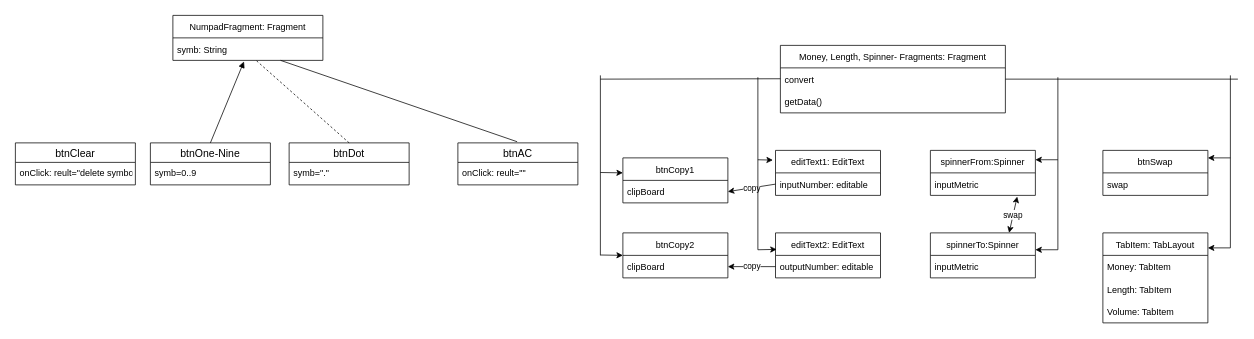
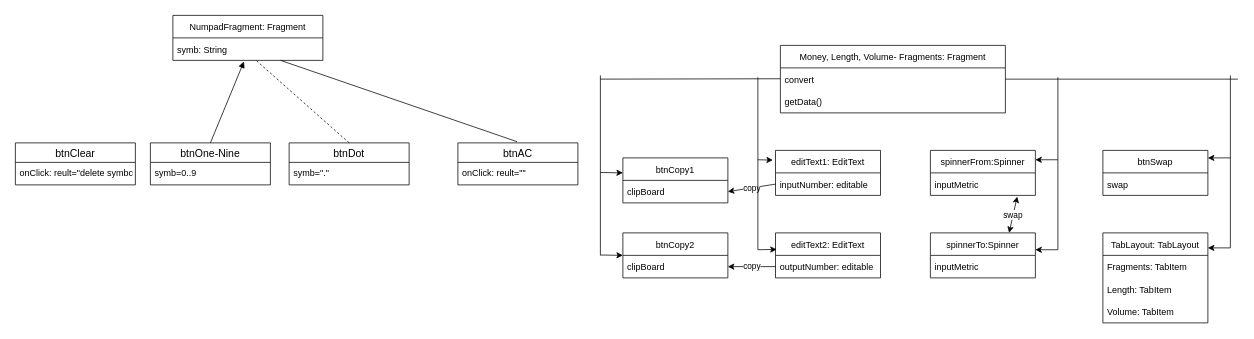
  <mxCell id="0" />
  <mxCell id="1" parent="0" />
  <mxCell id="2" value="NumpadFragment: Fragment" style="swimlane;fontStyle=0;childLayout=stackLayout;horizontal=1;startSize=30;horizontalStack=0;resizeParent=1;resizeParentMax=0;resizeLast=0;collapsible=1;marginBottom=0;" vertex="1" parent="1"><mxGeometry x="230" y="20" width="200" height="60" as="geometry" /></mxCell>
  <mxCell id="3" value="symb: String" style="text;strokeColor=none;fillColor=none;align=left;verticalAlign=middle;spacingLeft=4;spacingRight=4;overflow=hidden;points=[[0,0.5],[1,0.5]];portConstraint=eastwest;rotatable=0;" vertex="1" parent="2"><mxGeometry y="30" width="200" height="30" as="geometry" /></mxCell>
  <mxCell id="4" value="btnOne-Nine" style="swimlane;fontStyle=0;childLayout=stackLayout;horizontal=1;startSize=26;horizontalStack=0;resizeParent=1;resizeParentMax=0;resizeLast=0;collapsible=1;marginBottom=0;align=center;fontSize=14;" vertex="1" parent="1"><mxGeometry x="200" y="190" width="160" height="56" as="geometry" /></mxCell>
  <mxCell id="5" value="symb=0..9" style="text;strokeColor=none;fillColor=none;spacingLeft=4;spacingRight=4;overflow=hidden;rotatable=0;points=[[0,0.5],[1,0.5]];portConstraint=eastwest;fontSize=12;" vertex="1" parent="4"><mxGeometry y="26" width="160" height="30" as="geometry" /></mxCell>
  <mxCell id="6" value="btnDot" style="swimlane;fontStyle=0;childLayout=stackLayout;horizontal=1;startSize=26;horizontalStack=0;resizeParent=1;resizeParentMax=0;resizeLast=0;collapsible=1;marginBottom=0;align=center;fontSize=14;" vertex="1" parent="1"><mxGeometry x="385" y="190" width="160" height="56" as="geometry" /></mxCell>
  <mxCell id="7" value="symb=&quot;.&quot;" style="text;strokeColor=none;fillColor=none;spacingLeft=4;spacingRight=4;overflow=hidden;rotatable=0;points=[[0,0.5],[1,0.5]];portConstraint=eastwest;fontSize=12;" vertex="1" parent="6"><mxGeometry y="26" width="160" height="30" as="geometry" /></mxCell>
  <mxCell id="8" value="btnAC" style="swimlane;fontStyle=0;childLayout=stackLayout;horizontal=1;startSize=26;horizontalStack=0;resizeParent=1;resizeParentMax=0;resizeLast=0;collapsible=1;marginBottom=0;align=center;fontSize=14;" vertex="1" parent="1"><mxGeometry x="610" y="190" width="160" height="56" as="geometry" /></mxCell>
  <mxCell id="9" value="onClick: reult=&quot;&quot;" style="text;strokeColor=none;fillColor=none;spacingLeft=4;spacingRight=4;overflow=hidden;rotatable=0;points=[[0,0.5],[1,0.5]];portConstraint=eastwest;fontSize=12;" vertex="1" parent="8"><mxGeometry y="26" width="160" height="30" as="geometry" /></mxCell>
  <mxCell id="10" value="btnClear" style="swimlane;fontStyle=0;childLayout=stackLayout;horizontal=1;startSize=26;horizontalStack=0;resizeParent=1;resizeParentMax=0;resizeLast=0;collapsible=1;marginBottom=0;align=center;fontSize=14;" vertex="1" parent="1"><mxGeometry x="20" y="190" width="160" height="56" as="geometry" /></mxCell>
  <mxCell id="11" value="onClick: reult=&quot;delete symbol&quot;" style="text;strokeColor=none;fillColor=none;spacingLeft=4;spacingRight=4;overflow=hidden;rotatable=0;points=[[0,0.5],[1,0.5]];portConstraint=eastwest;fontSize=12;" vertex="1" parent="10"><mxGeometry y="26" width="160" height="30" as="geometry" /></mxCell>
  <mxCell id="12" value="" style="endArrow=block;html=1;rounded=0;entryX=0.474;entryY=1.051;entryDx=0;entryDy=0;entryPerimeter=0;exitX=0.5;exitY=0;exitDx=0;exitDy=0;" edge="1" parent="1" source="4" target="3"><mxGeometry width="50" height="50" relative="1" as="geometry"><mxPoint x="255" y="150" as="sourcePoint" /><mxPoint x="305" y="100" as="targetPoint" /></mxGeometry></mxCell>
  <mxCell id="13" value="" style="endArrow=none;html=1;rounded=0;entryX=0.558;entryY=1.02;entryDx=0;entryDy=0;entryPerimeter=0;exitX=0.5;exitY=0;exitDx=0;exitDy=0;dashed=1;" edge="1" parent="1" source="6" target="3"><mxGeometry width="50" height="50" relative="1" as="geometry"><mxPoint x="456" y="188.47" as="sourcePoint" /><mxPoint x="500.8" y="80" as="targetPoint" /></mxGeometry></mxCell>
  <mxCell id="14" value="" style="endArrow=none;html=1;rounded=0;exitX=0.5;exitY=0;exitDx=0;exitDy=0;" edge="1" parent="1" target="3"><mxGeometry width="50" height="50" relative="1" as="geometry"><mxPoint x="689" y="188.47" as="sourcePoint" /><mxPoint x="733.8" y="80" as="targetPoint" /></mxGeometry></mxCell>
- <mxCell id="15" value="Money, Length, Spinner- Fragments: Fragment" style="swimlane;fontStyle=0;childLayout=stackLayout;horizontal=1;startSize=30;horizontalStack=0;resizeParent=1;resizeParentMax=0;resizeLast=0;collapsible=1;marginBottom=0;" vertex="1" parent="1"><mxGeometry x="1040" y="60" width="300" height="90" as="geometry" /></mxCell>
+ <mxCell id="15" value="Money, Length, Volume- Fragments: Fragment" style="swimlane;fontStyle=0;childLayout=stackLayout;horizontal=1;startSize=30;horizontalStack=0;resizeParent=1;resizeParentMax=0;resizeLast=0;collapsible=1;marginBottom=0;" vertex="1" parent="1"><mxGeometry x="1040" y="60" width="300" height="90" as="geometry" /></mxCell>
  <mxCell id="16" value="convert" style="text;strokeColor=none;fillColor=none;align=left;verticalAlign=middle;spacingLeft=4;spacingRight=4;overflow=hidden;points=[[0,0.5],[1,0.5]];portConstraint=eastwest;rotatable=0;" vertex="1" parent="15"><mxGeometry y="30" width="300" height="30" as="geometry" /></mxCell>
  <mxCell id="17" value="getData()" style="text;strokeColor=none;fillColor=none;align=left;verticalAlign=middle;spacingLeft=4;spacingRight=4;overflow=hidden;points=[[0,0.5],[1,0.5]];portConstraint=eastwest;rotatable=0;" vertex="1" parent="15"><mxGeometry y="60" width="300" height="30" as="geometry" /></mxCell>
  <mxCell id="18" value="editText1: EditText" style="swimlane;fontStyle=0;childLayout=stackLayout;horizontal=1;startSize=30;horizontalStack=0;resizeParent=1;resizeParentMax=0;resizeLast=0;collapsible=1;marginBottom=0;" vertex="1" parent="1"><mxGeometry x="1033.5" y="200" width="140" height="60" as="geometry" /></mxCell>
  <mxCell id="19" value="inputNumber: editable" style="text;strokeColor=none;fillColor=none;align=left;verticalAlign=middle;spacingLeft=4;spacingRight=4;overflow=hidden;points=[[0,0.5],[1,0.5]];portConstraint=eastwest;rotatable=0;" vertex="1" parent="18"><mxGeometry y="30" width="140" height="30" as="geometry" /></mxCell>
  <mxCell id="20" value="editText2: EditText" style="swimlane;fontStyle=0;childLayout=stackLayout;horizontal=1;startSize=30;horizontalStack=0;resizeParent=1;resizeParentMax=0;resizeLast=0;collapsible=1;marginBottom=0;" vertex="1" parent="1"><mxGeometry x="1033.5" y="310" width="140" height="60" as="geometry" /></mxCell>
  <mxCell id="21" value="outputNumber: editable" style="text;strokeColor=none;fillColor=none;align=left;verticalAlign=middle;spacingLeft=4;spacingRight=4;overflow=hidden;points=[[0,0.5],[1,0.5]];portConstraint=eastwest;rotatable=0;" vertex="1" parent="20"><mxGeometry y="30" width="140" height="30" as="geometry" /></mxCell>
  <mxCell id="22" value="spinnerFrom:Spinner" style="swimlane;fontStyle=0;childLayout=stackLayout;horizontal=1;startSize=30;horizontalStack=0;resizeParent=1;resizeParentMax=0;resizeLast=0;collapsible=1;marginBottom=0;" vertex="1" parent="1"><mxGeometry x="1240" y="200" width="140" height="60" as="geometry" /></mxCell>
  <mxCell id="23" value="inputMetric" style="text;strokeColor=none;fillColor=none;align=left;verticalAlign=middle;spacingLeft=4;spacingRight=4;overflow=hidden;points=[[0,0.5],[1,0.5]];portConstraint=eastwest;rotatable=0;" vertex="1" parent="22"><mxGeometry y="30" width="140" height="30" as="geometry" /></mxCell>
  <mxCell id="24" value="spinnerTo:Spinner" style="swimlane;fontStyle=0;childLayout=stackLayout;horizontal=1;startSize=30;horizontalStack=0;resizeParent=1;resizeParentMax=0;resizeLast=0;collapsible=1;marginBottom=0;" vertex="1" parent="1"><mxGeometry x="1240" y="310" width="140" height="60" as="geometry" /></mxCell>
  <mxCell id="25" value="inputMetric" style="text;strokeColor=none;fillColor=none;align=left;verticalAlign=middle;spacingLeft=4;spacingRight=4;overflow=hidden;points=[[0,0.5],[1,0.5]];portConstraint=eastwest;rotatable=0;" vertex="1" parent="24"><mxGeometry y="30" width="140" height="30" as="geometry" /></mxCell>
  <mxCell id="26" value="swap" style="endArrow=classic;startArrow=classic;html=1;rounded=0;entryX=0.827;entryY=1.053;entryDx=0;entryDy=0;entryPerimeter=0;exitX=0.75;exitY=0;exitDx=0;exitDy=0;" edge="1" parent="1" source="24" target="23"><mxGeometry width="50" height="50" relative="1" as="geometry"><mxPoint x="1006" y="430" as="sourcePoint" /><mxPoint x="1056" y="380" as="targetPoint" /></mxGeometry></mxCell>
  <mxCell id="27" value="btnCopy1" style="swimlane;fontStyle=0;childLayout=stackLayout;horizontal=1;startSize=30;horizontalStack=0;resizeParent=1;resizeParentMax=0;resizeLast=0;collapsible=1;marginBottom=0;" vertex="1" parent="1"><mxGeometry x="830" y="210" width="140" height="60" as="geometry" /></mxCell>
  <mxCell id="28" value="clipBoard" style="text;strokeColor=none;fillColor=none;align=left;verticalAlign=middle;spacingLeft=4;spacingRight=4;overflow=hidden;points=[[0,0.5],[1,0.5]];portConstraint=eastwest;rotatable=0;" vertex="1" parent="27"><mxGeometry y="30" width="140" height="30" as="geometry" /></mxCell>
  <mxCell id="29" value="btnCopy2" style="swimlane;fontStyle=0;childLayout=stackLayout;horizontal=1;startSize=30;horizontalStack=0;resizeParent=1;resizeParentMax=0;resizeLast=0;collapsible=1;marginBottom=0;" vertex="1" parent="1"><mxGeometry x="830" y="310" width="140" height="60" as="geometry" /></mxCell>
  <mxCell id="30" value="clipBoard" style="text;strokeColor=none;fillColor=none;align=left;verticalAlign=middle;spacingLeft=4;spacingRight=4;overflow=hidden;points=[[0,0.5],[1,0.5]];portConstraint=eastwest;rotatable=0;" vertex="1" parent="29"><mxGeometry y="30" width="140" height="30" as="geometry" /></mxCell>
  <mxCell id="31" value="copy" style="endArrow=classic;html=1;rounded=0;entryX=1;entryY=0.5;entryDx=0;entryDy=0;exitX=0;exitY=0.5;exitDx=0;exitDy=0;" edge="1" parent="1" source="21" target="30"><mxGeometry width="50" height="50" relative="1" as="geometry"><mxPoint x="975" y="340" as="sourcePoint" /><mxPoint x="1025" y="290" as="targetPoint" /></mxGeometry></mxCell>
  <mxCell id="32" value="btnSwap" style="swimlane;fontStyle=0;childLayout=stackLayout;horizontal=1;startSize=30;horizontalStack=0;resizeParent=1;resizeParentMax=0;resizeLast=0;collapsible=1;marginBottom=0;" vertex="1" parent="1"><mxGeometry x="1470" y="200" width="140" height="60" as="geometry" /></mxCell>
  <mxCell id="33" value="swap" style="text;strokeColor=none;fillColor=none;align=left;verticalAlign=middle;spacingLeft=4;spacingRight=4;overflow=hidden;points=[[0,0.5],[1,0.5]];portConstraint=eastwest;rotatable=0;" vertex="1" parent="32"><mxGeometry y="30" width="140" height="30" as="geometry" /></mxCell>
  <mxCell id="34" value="copy" style="endArrow=classic;html=1;rounded=0;entryX=1;entryY=0.5;entryDx=0;entryDy=0;exitX=0;exitY=0.5;exitDx=0;exitDy=0;" edge="1" parent="1" source="19" target="28"><mxGeometry width="50" height="50" relative="1" as="geometry"><mxPoint x="1030" y="365" as="sourcePoint" /><mxPoint x="980" y="365" as="targetPoint" /></mxGeometry></mxCell>
- <mxCell id="35" value="TabItem: TabLayout" style="swimlane;fontStyle=0;childLayout=stackLayout;horizontal=1;startSize=30;horizontalStack=0;resizeParent=1;resizeParentMax=0;resizeLast=0;collapsible=1;marginBottom=0;" vertex="1" parent="1"><mxGeometry x="1470" y="310" width="140" height="120" as="geometry" /></mxCell>
- <mxCell id="36" value="Money: TabItem" style="text;strokeColor=none;fillColor=none;align=left;verticalAlign=middle;spacingLeft=4;spacingRight=4;overflow=hidden;points=[[0,0.5],[1,0.5]];portConstraint=eastwest;rotatable=0;" vertex="1" parent="35"><mxGeometry y="30" width="140" height="30" as="geometry" /></mxCell>
+ <mxCell id="35" value="TabLayout: TabLayout" style="swimlane;fontStyle=0;childLayout=stackLayout;horizontal=1;startSize=30;horizontalStack=0;resizeParent=1;resizeParentMax=0;resizeLast=0;collapsible=1;marginBottom=0;" vertex="1" parent="1"><mxGeometry x="1470" y="310" width="140" height="120" as="geometry" /></mxCell>
+ <mxCell id="36" value="Fragments: TabItem" style="text;strokeColor=none;fillColor=none;align=left;verticalAlign=middle;spacingLeft=4;spacingRight=4;overflow=hidden;points=[[0,0.5],[1,0.5]];portConstraint=eastwest;rotatable=0;" vertex="1" parent="35"><mxGeometry y="30" width="140" height="30" as="geometry" /></mxCell>
  <mxCell id="37" value="Length: TabItem" style="text;strokeColor=none;fillColor=none;align=left;verticalAlign=middle;spacingLeft=4;spacingRight=4;overflow=hidden;points=[[0,0.5],[1,0.5]];portConstraint=eastwest;rotatable=0;" vertex="1" parent="35"><mxGeometry y="60" width="140" height="30" as="geometry" /></mxCell>
  <mxCell id="38" value="Volume: TabItem" style="text;strokeColor=none;fillColor=none;align=left;verticalAlign=middle;spacingLeft=4;spacingRight=4;overflow=hidden;points=[[0,0.5],[1,0.5]];portConstraint=eastwest;rotatable=0;" vertex="1" parent="35"><mxGeometry y="90" width="140" height="30" as="geometry" /></mxCell>
  <mxCell id="39" value="" style="endArrow=none;html=1;rounded=0;exitX=1;exitY=0.5;exitDx=0;exitDy=0;" edge="1" parent="1" source="16"><mxGeometry width="50" height="50" relative="1" as="geometry"><mxPoint x="1450" y="105" as="sourcePoint" /><mxPoint x="1650" y="105" as="targetPoint" /></mxGeometry></mxCell>
  <mxCell id="40" value="" style="endArrow=none;html=1;rounded=0;" edge="1" parent="1"><mxGeometry width="50" height="50" relative="1" as="geometry"><mxPoint x="1640" y="330" as="sourcePoint" /><mxPoint x="1640" y="100" as="targetPoint" /></mxGeometry></mxCell>
  <mxCell id="41" value="" style="endArrow=classic;html=1;rounded=0;" edge="1" parent="1"><mxGeometry width="50" height="50" relative="1" as="geometry"><mxPoint x="1640" y="330" as="sourcePoint" /><mxPoint x="1610" y="330" as="targetPoint" /></mxGeometry></mxCell>
  <mxCell id="42" value="" style="endArrow=classic;html=1;rounded=0;" edge="1" parent="1"><mxGeometry width="50" height="50" relative="1" as="geometry"><mxPoint x="1640" y="210" as="sourcePoint" /><mxPoint x="1610" y="210" as="targetPoint" /></mxGeometry></mxCell>
  <mxCell id="43" value="" style="endArrow=none;html=1;rounded=0;" edge="1" parent="1"><mxGeometry width="50" height="50" relative="1" as="geometry"><mxPoint x="1410" y="332.5" as="sourcePoint" /><mxPoint x="1410" y="102.5" as="targetPoint" /></mxGeometry></mxCell>
  <mxCell id="44" value="" style="endArrow=classic;html=1;rounded=0;" edge="1" parent="1"><mxGeometry width="50" height="50" relative="1" as="geometry"><mxPoint x="1410" y="332.5" as="sourcePoint" /><mxPoint x="1380" y="332.5" as="targetPoint" /></mxGeometry></mxCell>
  <mxCell id="45" value="" style="endArrow=classic;html=1;rounded=0;" edge="1" parent="1"><mxGeometry width="50" height="50" relative="1" as="geometry"><mxPoint x="1410" y="212.5" as="sourcePoint" /><mxPoint x="1380" y="212.5" as="targetPoint" /></mxGeometry></mxCell>
  <mxCell id="46" value="" style="endArrow=none;html=1;rounded=0;" edge="1" parent="1"><mxGeometry width="50" height="50" relative="1" as="geometry"><mxPoint x="1010" y="332.5" as="sourcePoint" /><mxPoint x="1010" y="102.5" as="targetPoint" /></mxGeometry></mxCell>
  <mxCell id="47" value="" style="endArrow=classic;html=1;rounded=0;entryX=0.011;entryY=0.367;entryDx=0;entryDy=0;entryPerimeter=0;" edge="1" parent="1" target="20"><mxGeometry width="50" height="50" relative="1" as="geometry"><mxPoint x="1010" y="332.5" as="sourcePoint" /><mxPoint x="980" y="332.5" as="targetPoint" /></mxGeometry></mxCell>
  <mxCell id="48" value="" style="endArrow=classic;html=1;rounded=0;" edge="1" parent="1"><mxGeometry width="50" height="50" relative="1" as="geometry"><mxPoint x="1010" y="212.5" as="sourcePoint" /><mxPoint x="1030" y="213" as="targetPoint" /></mxGeometry></mxCell>
  <mxCell id="49" value="" style="endArrow=none;html=1;rounded=0;" edge="1" parent="1"><mxGeometry width="50" height="50" relative="1" as="geometry"><mxPoint x="800" y="105" as="sourcePoint" /><mxPoint x="1040" y="104.5" as="targetPoint" /></mxGeometry></mxCell>
  <mxCell id="50" value="" style="endArrow=none;html=1;rounded=0;" edge="1" parent="1"><mxGeometry width="50" height="50" relative="1" as="geometry"><mxPoint x="800" y="340" as="sourcePoint" /><mxPoint x="800" y="100" as="targetPoint" /></mxGeometry></mxCell>
  <mxCell id="51" value="" style="endArrow=classic;html=1;rounded=0;" edge="1" parent="1"><mxGeometry width="50" height="50" relative="1" as="geometry"><mxPoint x="800" y="229.5" as="sourcePoint" /><mxPoint x="830" y="230" as="targetPoint" /></mxGeometry></mxCell>
  <mxCell id="52" value="" style="endArrow=classic;html=1;rounded=0;" edge="1" parent="1"><mxGeometry width="50" height="50" relative="1" as="geometry"><mxPoint x="800" y="339.5" as="sourcePoint" /><mxPoint x="830" y="340" as="targetPoint" /></mxGeometry></mxCell>
